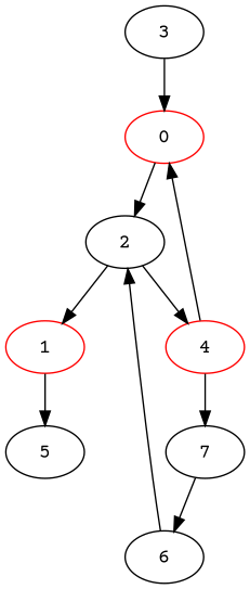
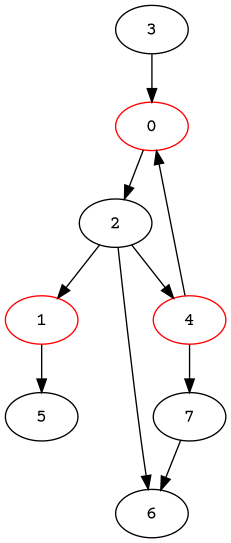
  digraph {
    fontname="Courier Prime"
    node [fontname="Courier Prime"]
    edge [fontname="Courier Prime"]
    0 [color=red]
    2 [color=black]
    1 [color=red]
    4 [color=red]
    5
    7
    6
    3
    0 -> 2
    2 -> 1
    2 -> 4
    1 -> 5
    4 -> 0
    4 -> 7
    7 -> 6
-   6 -> 2
+   2 -> 6
    3 -> 0
  }
